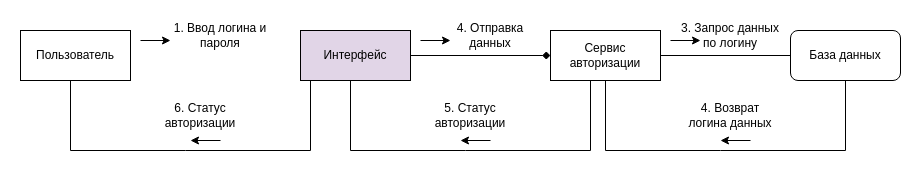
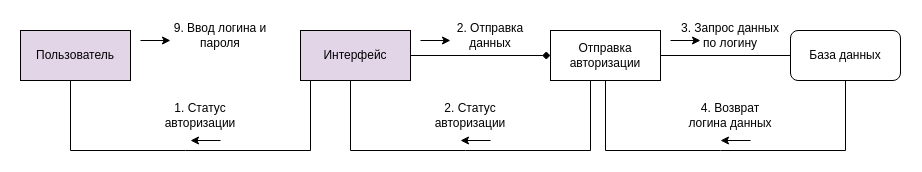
  <mxCell id="0" />
  <mxCell id="1" parent="0" />
- <mxCell id="2" value="Пользователь" style="html=1;whiteSpace=wrap;" vertex="1" parent="1"><mxGeometry x="20" y="30" width="110" height="50" as="geometry" /></mxCell>
+ <mxCell id="2" value="Пользователь" style="html=1;whiteSpace=wrap;fillColor=#e1d5e7;" vertex="1" parent="1"><mxGeometry x="20" y="30" width="110" height="50" as="geometry" /></mxCell>
  <mxCell id="3" value="Интерфейс" style="html=1;whiteSpace=wrap;fillColor=#e1d5e7;" vertex="1" parent="1"><mxGeometry x="300" y="30" width="110" height="50" as="geometry" /></mxCell>
- <mxCell id="4" value="Сервис авторизации" style="html=1;whiteSpace=wrap;" vertex="1" parent="1"><mxGeometry x="550" y="30" width="110" height="50" as="geometry" /></mxCell>
+ <mxCell id="4" value="Отправка авторизации" style="html=1;whiteSpace=wrap;" vertex="1" parent="1"><mxGeometry x="550" y="30" width="110" height="50" as="geometry" /></mxCell>
  <mxCell id="5" value="База данных" style="html=1;whiteSpace=wrap;rounded=1;" vertex="1" parent="1"><mxGeometry x="790" y="30" width="110" height="50" as="geometry" /></mxCell>
  <mxCell id="6" value="" style="endArrow=diamond;html=1;rounded=0;exitX=1;exitY=0.5;exitDx=0;exitDy=0;entryX=0;entryY=0.5;entryDx=0;entryDy=0;" edge="1" parent="1" source="3" target="4"><mxGeometry width="50" height="50" relative="1" as="geometry"><mxPoint x="510" y="190" as="sourcePoint" /><mxPoint x="560" y="140" as="targetPoint" /></mxGeometry></mxCell>
  <mxCell id="7" value="" style="endArrow=none;html=1;rounded=0;entryX=0;entryY=0.5;entryDx=0;entryDy=0;exitX=1;exitY=0.5;exitDx=0;exitDy=0;" edge="1" parent="1" source="4" target="5"><mxGeometry width="50" height="50" relative="1" as="geometry"><mxPoint x="510" y="190" as="sourcePoint" /><mxPoint x="560" y="140" as="targetPoint" /></mxGeometry></mxCell>
  <mxCell id="8" value="" style="endArrow=classic;html=1;rounded=0;" edge="1" parent="1"><mxGeometry width="50" height="50" relative="1" as="geometry"><mxPoint x="140" y="40" as="sourcePoint" /><mxPoint x="170" y="40" as="targetPoint" /></mxGeometry></mxCell>
- <mxCell id="9" value="1. Ввод логина и пароля" style="text;html=1;strokeColor=none;fillColor=none;align=center;verticalAlign=middle;whiteSpace=wrap;rounded=0;" vertex="1" parent="1"><mxGeometry x="170" y="20" width="100" height="30" as="geometry" /></mxCell>
- <mxCell id="10" value="4. Отправка данных" style="text;html=1;strokeColor=none;fillColor=none;align=center;verticalAlign=middle;whiteSpace=wrap;rounded=0;" vertex="1" parent="1"><mxGeometry x="440" y="20" width="100" height="30" as="geometry" /></mxCell>
+ <mxCell id="9" value="9. Ввод логина и пароля" style="text;html=1;strokeColor=none;fillColor=none;align=center;verticalAlign=middle;whiteSpace=wrap;rounded=0;" vertex="1" parent="1"><mxGeometry x="170" y="20" width="100" height="30" as="geometry" /></mxCell>
+ <mxCell id="10" value="2. Отправка данных" style="text;html=1;strokeColor=none;fillColor=none;align=center;verticalAlign=middle;whiteSpace=wrap;rounded=0;" vertex="1" parent="1"><mxGeometry x="440" y="20" width="100" height="30" as="geometry" /></mxCell>
  <mxCell id="11" value="" style="endArrow=classic;html=1;rounded=0;" edge="1" parent="1"><mxGeometry width="50" height="50" relative="1" as="geometry"><mxPoint x="420" y="40" as="sourcePoint" /><mxPoint x="450" y="40" as="targetPoint" /></mxGeometry></mxCell>
  <mxCell id="12" value="" style="endArrow=classic;html=1;rounded=0;" edge="1" parent="1"><mxGeometry width="50" height="50" relative="1" as="geometry"><mxPoint x="670" y="40" as="sourcePoint" /><mxPoint x="700" y="40" as="targetPoint" /></mxGeometry></mxCell>
  <mxCell id="13" value="3. Запрос данных по логину" style="text;html=1;strokeColor=none;fillColor=none;align=center;verticalAlign=middle;whiteSpace=wrap;rounded=0;" vertex="1" parent="1"><mxGeometry x="680" y="20" width="100" height="30" as="geometry" /></mxCell>
  <mxCell id="14" value="" style="endArrow=none;html=1;rounded=0;entryX=0.5;entryY=1;entryDx=0;entryDy=0;exitX=0.5;exitY=1;exitDx=0;exitDy=0;" edge="1" parent="1" source="4" target="5"><mxGeometry width="50" height="50" relative="1" as="geometry"><mxPoint x="600" y="80" as="sourcePoint" /><mxPoint x="440" y="30" as="targetPoint" /><Array as="points"><mxPoint x="605" y="150" /><mxPoint x="720" y="150" /><mxPoint x="845" y="150" /></Array></mxGeometry></mxCell>
  <mxCell id="15" value="" style="endArrow=classic;html=1;rounded=0;" edge="1" parent="1"><mxGeometry width="50" height="50" relative="1" as="geometry"><mxPoint x="750" y="140" as="sourcePoint" /><mxPoint x="720" y="140" as="targetPoint" /></mxGeometry></mxCell>
  <mxCell id="16" value="4. Возврат логина данных" style="text;html=1;strokeColor=none;fillColor=none;align=center;verticalAlign=middle;whiteSpace=wrap;rounded=0;" vertex="1" parent="1"><mxGeometry x="680" y="100" width="100" height="30" as="geometry" /></mxCell>
  <mxCell id="17" value="" style="endArrow=classic;html=1;rounded=0;" edge="1" parent="1"><mxGeometry width="50" height="50" relative="1" as="geometry"><mxPoint x="490" y="140" as="sourcePoint" /><mxPoint x="460" y="140" as="targetPoint" /></mxGeometry></mxCell>
- <mxCell id="18" value="5. Статус авторизации" style="text;html=1;strokeColor=none;fillColor=none;align=center;verticalAlign=middle;whiteSpace=wrap;rounded=0;" vertex="1" parent="1"><mxGeometry x="420" y="100" width="100" height="30" as="geometry" /></mxCell>
+ <mxCell id="18" value="2. Статус авторизации" style="text;html=1;strokeColor=none;fillColor=none;align=center;verticalAlign=middle;whiteSpace=wrap;rounded=0;" vertex="1" parent="1"><mxGeometry x="420" y="100" width="100" height="30" as="geometry" /></mxCell>
  <mxCell id="19" value="" style="endArrow=none;html=1;rounded=0;entryX=0.5;entryY=1;entryDx=0;entryDy=0;exitX=0.5;exitY=1;exitDx=0;exitDy=0;" edge="1" parent="1"><mxGeometry width="50" height="50" relative="1" as="geometry"><mxPoint x="350" y="80" as="sourcePoint" /><mxPoint x="590" y="80" as="targetPoint" /><Array as="points"><mxPoint x="350" y="150" /><mxPoint x="465" y="150" /><mxPoint x="590" y="150" /></Array></mxGeometry></mxCell>
  <mxCell id="20" value="" style="endArrow=classic;html=1;rounded=0;" edge="1" parent="1"><mxGeometry width="50" height="50" relative="1" as="geometry"><mxPoint x="220" y="140" as="sourcePoint" /><mxPoint x="190" y="140" as="targetPoint" /></mxGeometry></mxCell>
- <mxCell id="21" value="6. Статус авторизации" style="text;html=1;strokeColor=none;fillColor=none;align=center;verticalAlign=middle;whiteSpace=wrap;rounded=0;" vertex="1" parent="1"><mxGeometry x="150" y="100" width="100" height="30" as="geometry" /></mxCell>
+ <mxCell id="21" value="1. Статус авторизации" style="text;html=1;strokeColor=none;fillColor=none;align=center;verticalAlign=middle;whiteSpace=wrap;rounded=0;" vertex="1" parent="1"><mxGeometry x="150" y="100" width="100" height="30" as="geometry" /></mxCell>
  <mxCell id="22" value="" style="endArrow=none;html=1;rounded=0;entryX=0.5;entryY=1;entryDx=0;entryDy=0;exitX=0.5;exitY=1;exitDx=0;exitDy=0;" edge="1" parent="1"><mxGeometry width="50" height="50" relative="1" as="geometry"><mxPoint x="70" y="80" as="sourcePoint" /><mxPoint x="310" y="80" as="targetPoint" /><Array as="points"><mxPoint x="70" y="150" /><mxPoint x="185" y="150" /><mxPoint x="310" y="150" /></Array></mxGeometry></mxCell>
